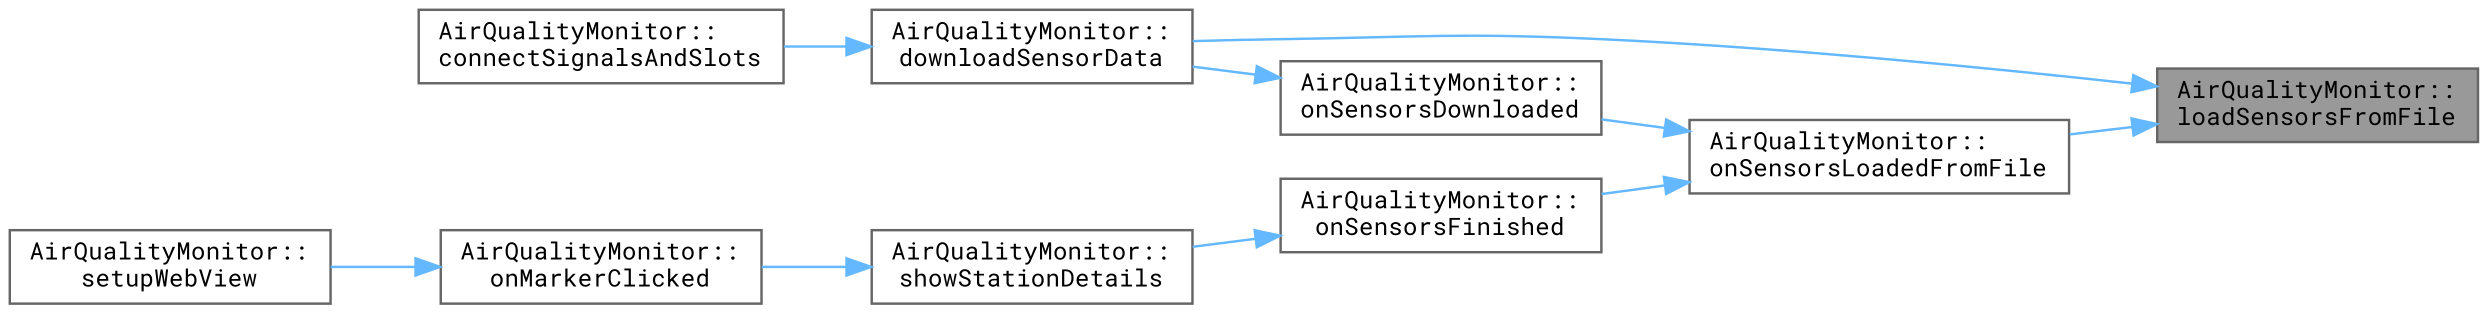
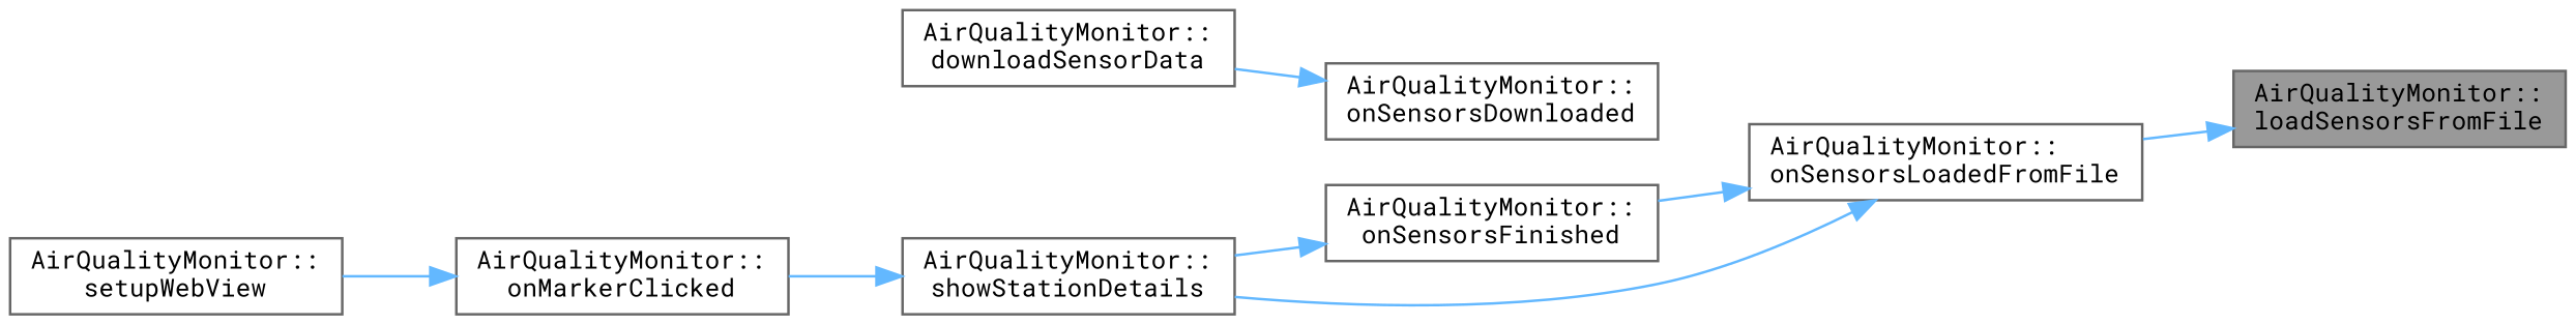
  digraph {
    fontname="Roboto Mono"
    rankdir=RL
    node [color=grey40 fillcolor=white fontname="Roboto Mono" fontsize=10 shape=box style=filled]
    edge [color=steelblue1 dir=back fontname="Roboto Mono" fontsize=10 labelfontname=Helvetica labelfontsize=10 style=solid]
    n1 [color=gray40 fillcolor=grey60 fontcolor=black height=0.2 label="AirQualityMonitor::\lloadSensorsFromFile" width=0.4]
    n2 [height=0.2 label="AirQualityMonitor::\ldownloadSensorData" width=0.4]
    n3 [height=0.2 label="AirQualityMonitor::\lonSensorsLoadedFromFile" width=0.4]
-   n4 [height=0.2 label="AirQualityMonitor::\lconnectSignalsAndSlots" width=0.4]
    n5 [height=0.2 label="AirQualityMonitor::\lonSensorsDownloaded" width=0.4]
    n6 [height=0.2 label="AirQualityMonitor::\lonSensorsFinished" width=0.4]
    n7 [height=0.2 label="AirQualityMonitor::\lshowStationDetails" width=0.4]
    n8 [height=0.2 label="AirQualityMonitor::\lonMarkerClicked" width=0.4]
    n9 [height=0.2 label="AirQualityMonitor::\lsetupWebView" width=0.4]
-   n1 -> n2
    n1 -> n3
-   n2 -> n4
-   n3 -> n5
+   n3 -> n7
    n3 -> n6
    n5 -> n2
    n6 -> n7
    n7 -> n8
    n8 -> n9
  }
